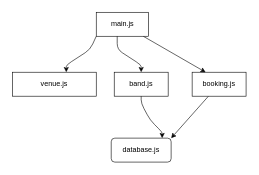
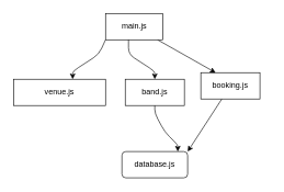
  <mxCell id="0" />
  <mxCell id="1" parent="0" />
  <mxCell id="2" style="edgeStyle=none;html=1;entryX=1;entryY=0;entryDx=0;entryDy=0;" edge="1" parent="1" source="3" target="10"><mxGeometry relative="1" as="geometry" /></mxCell>
- <mxCell id="3" value="booking.js" style="rounded=0;whiteSpace=wrap;html=1;" vertex="1" parent="1"><mxGeometry x="320" y="120" width="90" height="40" as="geometry" /></mxCell>
+ <mxCell id="3" value="booking.js" style="rounded=0;whiteSpace=wrap;html=1;" vertex="1" parent="1"><mxGeometry x="305" y="110" width="90" height="40" as="geometry" /></mxCell>
  <mxCell id="4" style="edgeStyle=none;html=1;entryX=0.25;entryY=0;entryDx=0;entryDy=0;" edge="1" parent="1" source="5" target="3"><mxGeometry relative="1" as="geometry" /></mxCell>
  <mxCell id="5" value="main.js" style="whiteSpace=wrap;html=1;" vertex="1" parent="1"><mxGeometry x="160" y="20" width="87.5" height="40" as="geometry" /></mxCell>
  <mxCell id="6" value="band.js" style="whiteSpace=wrap;html=1;" vertex="1" parent="1"><mxGeometry x="190" y="120" width="90" height="40" as="geometry" /></mxCell>
  <mxCell id="7" value="" style="html=1;rounded=1;curved=0;sourcePerimeterSpacing=0;targetPerimeterSpacing=0;startSize=6;endSize=6;noEdgeStyle=1;orthogonal=1;" edge="1" parent="1" source="5" target="6"><mxGeometry relative="1" as="geometry"><Array as="points"><mxPoint x="195" y="82" /><mxPoint x="235" y="108" /></Array></mxGeometry></mxCell>
  <mxCell id="8" value="venue.js" style="whiteSpace=wrap;html=1;" vertex="1" parent="1"><mxGeometry x="20" y="120" width="140" height="40" as="geometry" /></mxCell>
  <mxCell id="9" value="" style="html=1;rounded=1;curved=0;sourcePerimeterSpacing=0;targetPerimeterSpacing=0;startSize=6;endSize=6;noEdgeStyle=1;orthogonal=1;" edge="1" parent="1" source="5" target="8"><mxGeometry relative="1" as="geometry"><Array as="points"><mxPoint x="150" y="82" /><mxPoint x="110" y="108" /></Array></mxGeometry></mxCell>
  <mxCell id="10" value="database.js" style="whiteSpace=wrap;html=1;rounded=1;" vertex="1" parent="1"><mxGeometry x="185" y="230" width="100" height="40" as="geometry" /></mxCell>
  <mxCell id="11" value="" style="html=1;rounded=1;curved=0;sourcePerimeterSpacing=0;targetPerimeterSpacing=0;startSize=6;endSize=6;noEdgeStyle=1;orthogonal=1;" edge="1" parent="1" source="6" target="10"><mxGeometry relative="1" as="geometry"><Array as="points"><mxPoint x="235" y="172" /><mxPoint x="250" y="200" /><mxPoint x="270" y="220" /></Array></mxGeometry></mxCell>
